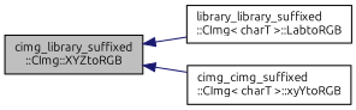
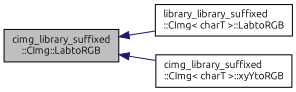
  digraph {
    fontname=Ubuntu
    rankdir=LR
    node [color=black fillcolor=white fontname=Ubuntu fontsize=10 shape=record style=filled]
    edge [color=midnightblue dir=back fontname=Ubuntu fontsize=10 labelfontname=Helvetica labelfontsize=10 style=solid]
-   n1 [fillcolor=grey75 fontcolor=black height=0.2 label="cimg_library_suffixed\l::CImg::XYZtoRGB" width=0.4]
+   n1 [fillcolor=grey75 fontcolor=black height=0.2 label="cimg_library_suffixed\l::CImg::LabtoRGB" width=0.4]
    n2 [height=0.2 label="library_library_suffixed\l::CImg\< charT \>::LabtoRGB" width=0.4]
-   n3 [height=0.2 label="cimg_cimg_suffixed\l::CImg\< charT \>::xyYtoRGB" width=0.4]
+   n3 [height=0.2 label="cimg_library_suffixed\l::CImg\< charT \>::xyYtoRGB" width=0.4]
    n1 -> n2
    n1 -> n3
  }
